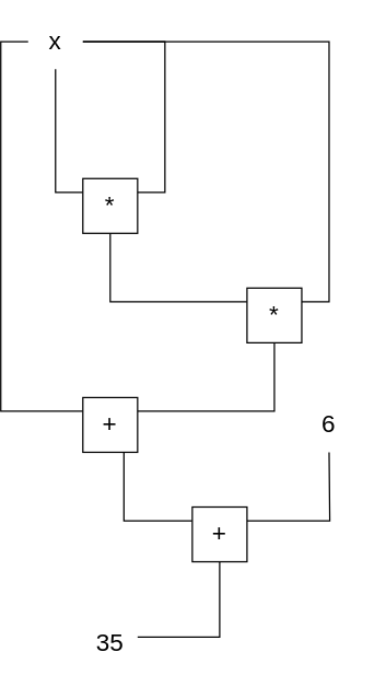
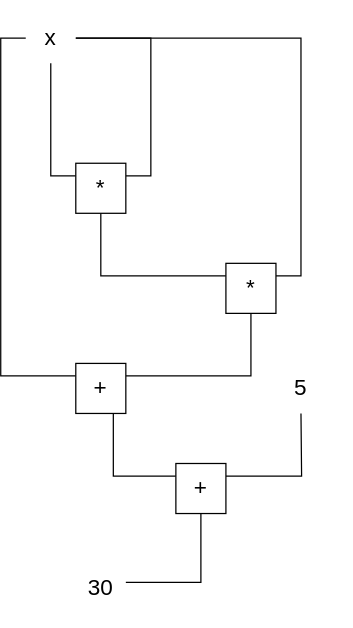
  <mxCell id="0" />
  <mxCell id="1" parent="0" />
  <mxCell id="2" style="edgeStyle=orthogonalEdgeStyle;rounded=0;orthogonalLoop=1;jettySize=auto;html=1;exitX=0;exitY=0.25;exitDx=0;exitDy=0;endArrow=none;endFill=0;" parent="1" source="5" edge="1"><mxGeometry relative="1" as="geometry"><mxPoint x="40" y="50" as="targetPoint" /></mxGeometry></mxCell>
  <mxCell id="3" style="edgeStyle=orthogonalEdgeStyle;rounded=0;orthogonalLoop=1;jettySize=auto;html=1;exitX=1;exitY=0.25;exitDx=0;exitDy=0;entryX=1;entryY=0.5;entryDx=0;entryDy=0;endArrow=none;endFill=0;" parent="1" source="5" target="7" edge="1"><mxGeometry relative="1" as="geometry" /></mxCell>
  <mxCell id="4" style="edgeStyle=orthogonalEdgeStyle;rounded=0;orthogonalLoop=1;jettySize=auto;html=1;exitX=0.5;exitY=1;exitDx=0;exitDy=0;entryX=0;entryY=0.25;entryDx=0;entryDy=0;endArrow=none;endFill=0;" parent="1" source="5" target="10" edge="1"><mxGeometry relative="1" as="geometry" /></mxCell>
  <mxCell id="5" value="&lt;font style=&quot;font-size: 18px&quot;&gt;*&lt;/font&gt;" style="rounded=0;whiteSpace=wrap;html=1;" parent="1" vertex="1"><mxGeometry x="60" y="130" width="40" height="40" as="geometry" /></mxCell>
  <mxCell id="6" style="edgeStyle=orthogonalEdgeStyle;rounded=0;orthogonalLoop=1;jettySize=auto;html=1;exitX=0;exitY=0.5;exitDx=0;exitDy=0;entryX=0;entryY=0.25;entryDx=0;entryDy=0;endArrow=none;endFill=0;" parent="1" source="7" target="12" edge="1"><mxGeometry relative="1" as="geometry" /></mxCell>
  <mxCell id="7" value="&lt;font style=&quot;font-size: 18px&quot;&gt;x&lt;/font&gt;" style="text;html=1;strokeColor=none;fillColor=none;align=center;verticalAlign=middle;whiteSpace=wrap;rounded=0;" parent="1" vertex="1"><mxGeometry x="20" y="20" width="40" height="20" as="geometry" /></mxCell>
  <mxCell id="8" style="edgeStyle=orthogonalEdgeStyle;rounded=0;orthogonalLoop=1;jettySize=auto;html=1;exitX=1;exitY=0.25;exitDx=0;exitDy=0;endArrow=none;endFill=0;" parent="1" source="10" edge="1"><mxGeometry relative="1" as="geometry"><mxPoint x="60" y="30" as="targetPoint" /><Array as="points"><mxPoint x="240" y="220" /><mxPoint x="240" y="30" /></Array></mxGeometry></mxCell>
  <mxCell id="9" style="edgeStyle=orthogonalEdgeStyle;rounded=0;orthogonalLoop=1;jettySize=auto;html=1;exitX=0.5;exitY=1;exitDx=0;exitDy=0;entryX=1;entryY=0.25;entryDx=0;entryDy=0;endArrow=none;endFill=0;" parent="1" source="10" target="12" edge="1"><mxGeometry relative="1" as="geometry" /></mxCell>
  <mxCell id="10" value="&lt;font style=&quot;font-size: 18px&quot;&gt;*&lt;/font&gt;" style="rounded=0;whiteSpace=wrap;html=1;" parent="1" vertex="1"><mxGeometry x="180" y="210" width="40" height="40" as="geometry" /></mxCell>
  <mxCell id="11" style="edgeStyle=orthogonalEdgeStyle;rounded=0;orthogonalLoop=1;jettySize=auto;html=1;exitX=0.75;exitY=1;exitDx=0;exitDy=0;entryX=0;entryY=0.25;entryDx=0;entryDy=0;endArrow=none;endFill=0;" parent="1" source="12" target="16" edge="1"><mxGeometry relative="1" as="geometry" /></mxCell>
  <mxCell id="12" value="&lt;font style=&quot;font-size: 18px&quot;&gt;+&lt;/font&gt;" style="rounded=0;whiteSpace=wrap;html=1;" parent="1" vertex="1"><mxGeometry x="60" y="290" width="40" height="40" as="geometry" /></mxCell>
- <mxCell id="13" value="&lt;font style=&quot;font-size: 18px&quot;&gt;6&lt;/font&gt;" style="text;html=1;strokeColor=none;fillColor=none;align=center;verticalAlign=middle;whiteSpace=wrap;rounded=0;" parent="1" vertex="1"><mxGeometry x="220" y="300" width="40" height="20" as="geometry" /></mxCell>
+ <mxCell id="13" value="&lt;font style=&quot;font-size: 18px&quot;&gt;5&lt;/font&gt;" style="text;html=1;strokeColor=none;fillColor=none;align=center;verticalAlign=middle;whiteSpace=wrap;rounded=0;" parent="1" vertex="1"><mxGeometry x="220" y="300" width="40" height="20" as="geometry" /></mxCell>
  <mxCell id="14" style="edgeStyle=orthogonalEdgeStyle;rounded=0;orthogonalLoop=1;jettySize=auto;html=1;exitX=1;exitY=0.25;exitDx=0;exitDy=0;endArrow=none;endFill=0;" parent="1" source="16" edge="1"><mxGeometry relative="1" as="geometry"><mxPoint x="240" y="330" as="targetPoint" /></mxGeometry></mxCell>
  <mxCell id="15" style="edgeStyle=orthogonalEdgeStyle;rounded=0;orthogonalLoop=1;jettySize=auto;html=1;exitX=0.5;exitY=1;exitDx=0;exitDy=0;entryX=1;entryY=0.25;entryDx=0;entryDy=0;endArrow=none;endFill=0;" parent="1" source="16" target="17" edge="1"><mxGeometry relative="1" as="geometry"><mxPoint x="100" y="460" as="targetPoint" /></mxGeometry></mxCell>
  <mxCell id="16" value="&lt;font style=&quot;font-size: 18px&quot;&gt;+&lt;/font&gt;" style="rounded=0;whiteSpace=wrap;html=1;" parent="1" vertex="1"><mxGeometry x="140" y="370" width="40" height="40" as="geometry" /></mxCell>
- <mxCell id="17" value="&lt;font style=&quot;font-size: 18px&quot;&gt;35&lt;/font&gt;" style="text;html=1;strokeColor=none;fillColor=none;align=center;verticalAlign=middle;whiteSpace=wrap;rounded=0;" parent="1" vertex="1"><mxGeometry x="60" y="460" width="40" height="20" as="geometry" /></mxCell>
+ <mxCell id="17" value="&lt;font style=&quot;font-size: 18px&quot;&gt;30&lt;/font&gt;" style="text;html=1;strokeColor=none;fillColor=none;align=center;verticalAlign=middle;whiteSpace=wrap;rounded=0;" parent="1" vertex="1"><mxGeometry x="60" y="460" width="40" height="20" as="geometry" /></mxCell>
